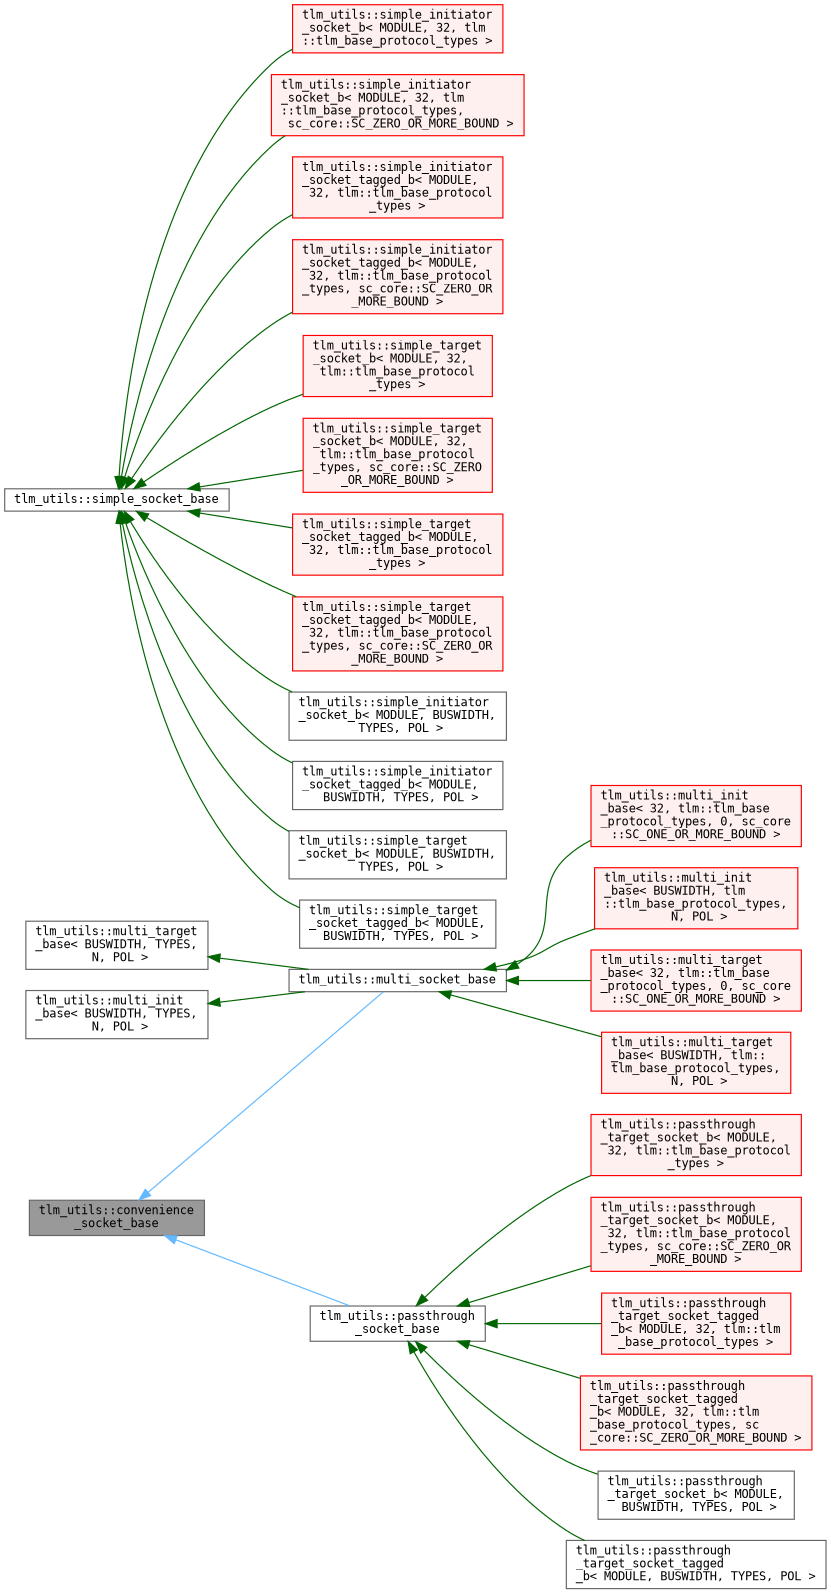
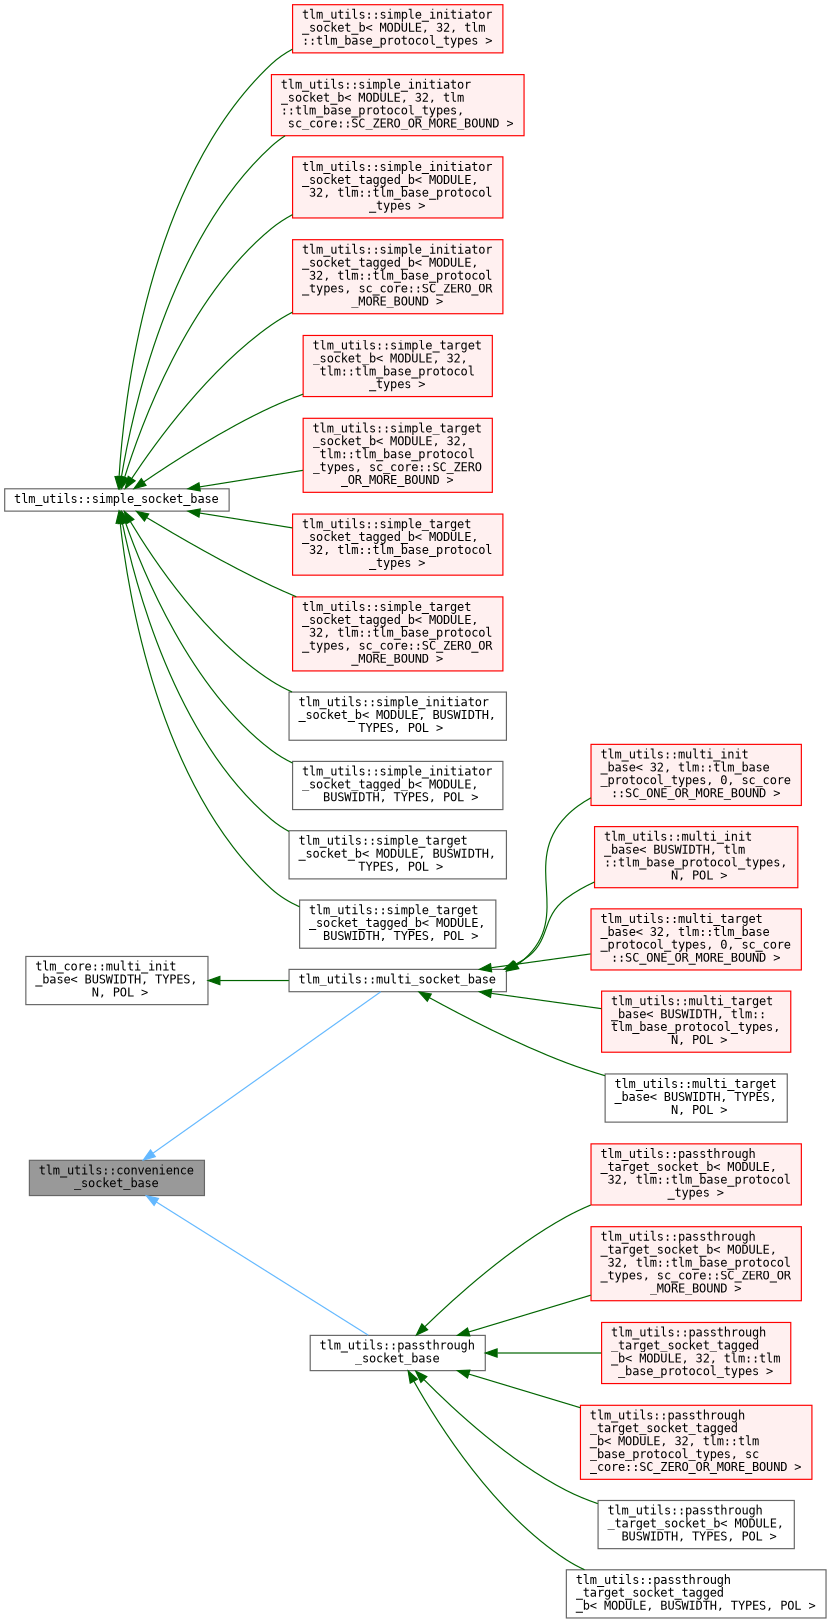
  digraph {
    fontname="DejaVu Sans Mono"
    rankdir=LR
    node [color=red fillcolor="#FFF0F0" fontname="DejaVu Sans Mono" fontsize=10 shape=box style=filled]
    edge [color=darkgreen dir=back fontname="DejaVu Sans Mono" fontsize=10 labelfontname=FreeSans labelfontsize=10 style=solid]
    n1 [color=gray40 fillcolor=grey60 fontcolor=black height=0.2 label="tlm_utils::convenience\l_socket_base" width=0.4]
    n2 [color=gray40 fillcolor=white height=0.2 label="tlm_utils::multi_socket_base" width=0.4]
    n3 [color=gray40 fillcolor=white height=0.2 label="tlm_utils::passthrough\l_socket_base" width=0.4]
    n4 [height=0.2 label="tlm_utils::multi_init\l_base\< 32, tlm::tlm_base\l_protocol_types, 0, sc_core\l::SC_ONE_OR_MORE_BOUND \>" width=0.4]
    n5 [height=0.2 label="tlm_utils::multi_init\l_base\< BUSWIDTH, tlm\l::tlm_base_protocol_types,\l N, POL \>" width=0.4]
    n6 [height=0.2 label="tlm_utils::multi_target\l_base\< 32, tlm::tlm_base\l_protocol_types, 0, sc_core\l::SC_ONE_OR_MORE_BOUND \>" width=0.4]
    n7 [height=0.2 label="tlm_utils::multi_target\l_base\< BUSWIDTH, tlm::\ltlm_base_protocol_types,\l N, POL \>" width=0.4]
    n8 [color=gray40 fillcolor=white height=0.2 label="tlm_utils::multi_target\l_base\< BUSWIDTH, TYPES,\l N, POL \>" width=0.4]
    n9 [height=0.2 label="tlm_utils::passthrough\l_target_socket_b\< MODULE,\l 32, tlm::tlm_base_protocol\l_types \>" width=0.4]
    n10 [height=0.2 label="tlm_utils::passthrough\l_target_socket_b\< MODULE,\l 32, tlm::tlm_base_protocol\l_types, sc_core::SC_ZERO_OR\l_MORE_BOUND \>" width=0.4]
    n11 [height=0.2 label="tlm_utils::passthrough\l_target_socket_tagged\l_b\< MODULE, 32, tlm::tlm\l_base_protocol_types \>" width=0.4]
    n12 [height=0.2 label="tlm_utils::passthrough\l_target_socket_tagged\l_b\< MODULE, 32, tlm::tlm\l_base_protocol_types, sc\l_core::SC_ZERO_OR_MORE_BOUND \>" width=0.4]
    n13 [color=gray40 fillcolor=white height=0.2 label="tlm_utils::passthrough\l_target_socket_b\< MODULE,\l BUSWIDTH, TYPES, POL \>" width=0.4]
    n14 [color=gray40 fillcolor=white height=0.2 label="tlm_utils::passthrough\l_target_socket_tagged\l_b\< MODULE, BUSWIDTH, TYPES, POL \>" width=0.4]
    n15 [color=gray40 fillcolor=white height=0.2 label="tlm_utils::simple_socket_base" width=0.4]
    n16 [height=0.2 label="tlm_utils::simple_initiator\l_socket_b\< MODULE, 32, tlm\l::tlm_base_protocol_types \>" width=0.4]
    n17 [height=0.2 label="tlm_utils::simple_initiator\l_socket_b\< MODULE, 32, tlm\l::tlm_base_protocol_types,\l sc_core::SC_ZERO_OR_MORE_BOUND \>" width=0.4]
    n18 [height=0.2 label="tlm_utils::simple_initiator\l_socket_tagged_b\< MODULE,\l 32, tlm::tlm_base_protocol\l_types \>" width=0.4]
    n19 [height=0.2 label="tlm_utils::simple_initiator\l_socket_tagged_b\< MODULE,\l 32, tlm::tlm_base_protocol\l_types, sc_core::SC_ZERO_OR\l_MORE_BOUND \>" width=0.4]
    n20 [height=0.2 label="tlm_utils::simple_target\l_socket_b\< MODULE, 32,\l tlm::tlm_base_protocol\l_types \>" width=0.4]
    n21 [height=0.2 label="tlm_utils::simple_target\l_socket_b\< MODULE, 32,\l tlm::tlm_base_protocol\l_types, sc_core::SC_ZERO\l_OR_MORE_BOUND \>" width=0.4]
    n22 [height=0.2 label="tlm_utils::simple_target\l_socket_tagged_b\< MODULE,\l 32, tlm::tlm_base_protocol\l_types \>" width=0.4]
    n23 [height=0.2 label="tlm_utils::simple_target\l_socket_tagged_b\< MODULE,\l 32, tlm::tlm_base_protocol\l_types, sc_core::SC_ZERO_OR\l_MORE_BOUND \>" width=0.4]
    n24 [color=gray40 fillcolor=white height=0.2 label="tlm_utils::simple_initiator\l_socket_b\< MODULE, BUSWIDTH,\l TYPES, POL \>" width=0.4]
    n25 [color=gray40 fillcolor=white height=0.2 label="tlm_utils::simple_initiator\l_socket_tagged_b\< MODULE,\l BUSWIDTH, TYPES, POL \>" width=0.4]
    n26 [color=gray40 fillcolor=white height=0.2 label="tlm_utils::simple_target\l_socket_b\< MODULE, BUSWIDTH,\l TYPES, POL \>" width=0.4]
    n27 [color=gray40 fillcolor=white height=0.2 label="tlm_utils::simple_target\l_socket_tagged_b\< MODULE,\l BUSWIDTH, TYPES, POL \>" width=0.4]
-   n28 [color=gray40 fillcolor=white height=0.2 label="tlm_utils::multi_init\l_base\< BUSWIDTH, TYPES,\l N, POL \>" width=0.4]
+   n28 [color=gray40 fillcolor=white height=0.2 label="tlm_core::multi_init\l_base\< BUSWIDTH, TYPES,\l N, POL \>" width=0.4]
    n1 -> n2 [color=steelblue1]
    n1 -> n3 [color=steelblue1]
    n2 -> n4
    n2 -> n5
    n2 -> n6
    n2 -> n7
-   n8 -> n2
+   n2 -> n8
    n3 -> n9
    n3 -> n10
    n3 -> n11
    n3 -> n12
    n3 -> n13
    n3 -> n14
    n15 -> n16
    n15 -> n17
    n15 -> n18
    n15 -> n19
    n15 -> n20
    n15 -> n21
    n15 -> n22
    n15 -> n23
    n15 -> n24
    n15 -> n25
    n15 -> n26
    n15 -> n27
    n28 -> n2
  }
